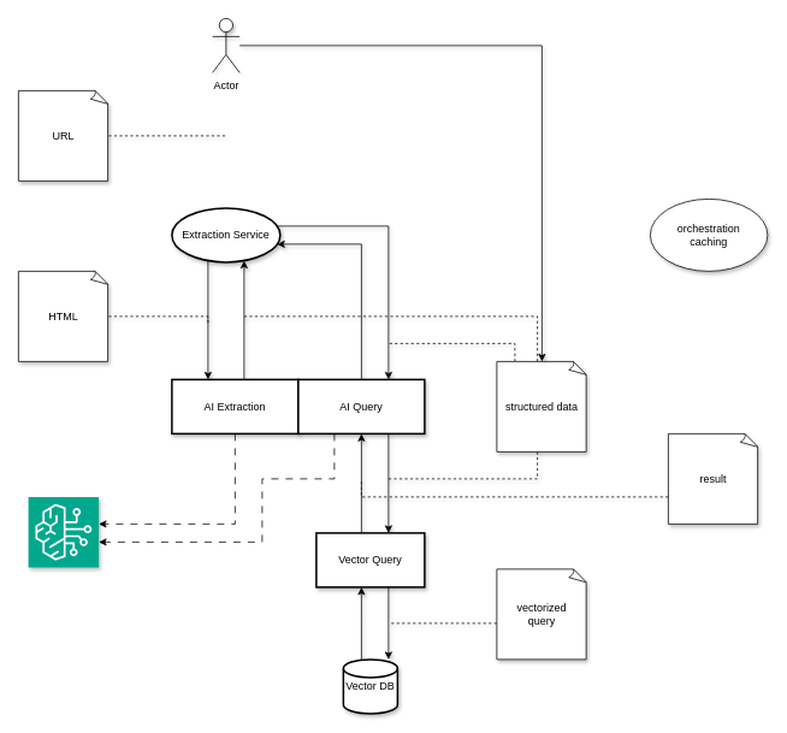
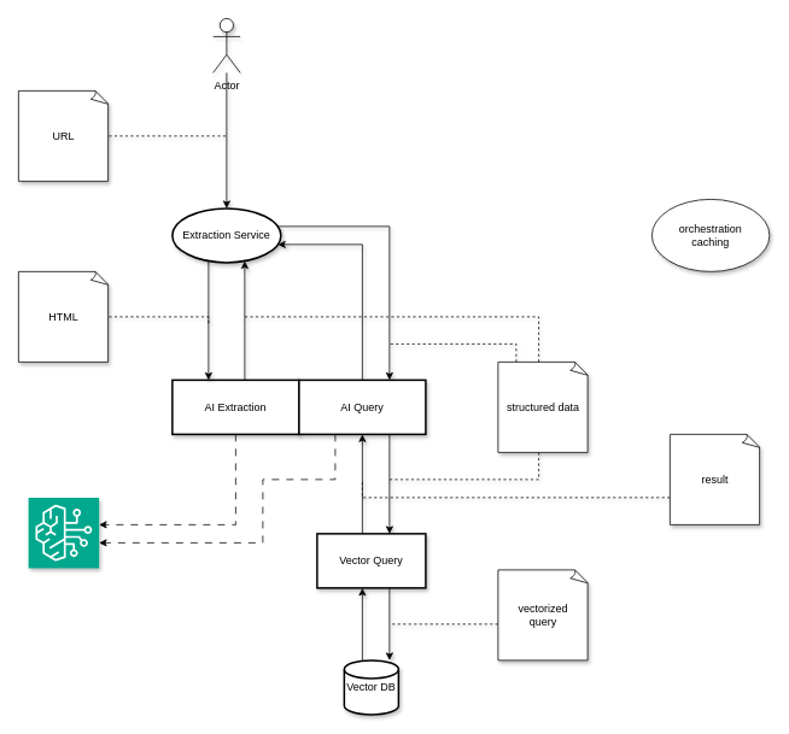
  <mxCell id="0" />
  <mxCell id="1" parent="0" />
  <mxCell id="2" style="edgeStyle=orthogonalEdgeStyle;rounded=0;orthogonalLoop=1;jettySize=auto;html=1;shadow=1;" parent="1" source="22" target="7" edge="1"><mxGeometry relative="1" as="geometry"><Array as="points"><mxPoint x="430" y="540" /><mxPoint x="430" y="540" /></Array></mxGeometry></mxCell>
  <mxCell id="3" style="edgeStyle=orthogonalEdgeStyle;rounded=0;orthogonalLoop=1;jettySize=auto;html=1;shadow=1;" parent="1" source="5" target="13" edge="1"><mxGeometry relative="1" as="geometry"><Array as="points"><mxPoint x="270" y="350" /><mxPoint x="270" y="350" /></Array></mxGeometry></mxCell>
  <mxCell id="4" style="edgeStyle=orthogonalEdgeStyle;rounded=0;orthogonalLoop=1;jettySize=auto;html=1;dashed=1;dashPattern=8 8;" parent="1" source="5" target="32" edge="1"><mxGeometry relative="1" as="geometry"><Array as="points"><mxPoint x="260" y="580" /></Array></mxGeometry></mxCell>
  <mxCell id="5" value="AI Extraction" style="whiteSpace=wrap;html=1;shadow=1;strokeWidth=2;" parent="1" vertex="1"><mxGeometry x="190" y="420" width="140" height="60" as="geometry" /></mxCell>
  <mxCell id="6" style="edgeStyle=orthogonalEdgeStyle;rounded=0;orthogonalLoop=1;jettySize=auto;html=1;shadow=1;" parent="1" source="7" target="22" edge="1"><mxGeometry relative="1" as="geometry"><Array as="points"><mxPoint x="400" y="540" /><mxPoint x="400" y="540" /></Array></mxGeometry></mxCell>
  <mxCell id="7" value="Vector Query" style="whiteSpace=wrap;html=1;shadow=1;strokeWidth=2;" parent="1" vertex="1"><mxGeometry x="350" y="590" width="120" height="60" as="geometry" /></mxCell>
  <mxCell id="8" style="edgeStyle=orthogonalEdgeStyle;rounded=0;orthogonalLoop=1;jettySize=auto;html=1;shadow=1;" parent="1" source="9" target="7" edge="1"><mxGeometry relative="1" as="geometry"><Array as="points"><mxPoint x="400" y="690" /><mxPoint x="400" y="690" /></Array></mxGeometry></mxCell>
  <mxCell id="9" value="Vector DB" style="strokeWidth=2;html=1;shape=mxgraph.flowchart.database;whiteSpace=wrap;shadow=1;" parent="1" vertex="1"><mxGeometry x="380" y="730" width="60" height="60" as="geometry" /></mxCell>
  <mxCell id="10" style="edgeStyle=orthogonalEdgeStyle;rounded=0;orthogonalLoop=1;jettySize=auto;html=1;shadow=1;" parent="1" source="7" edge="1"><mxGeometry relative="1" as="geometry"><mxPoint x="430" y="730" as="targetPoint" /><Array as="points"><mxPoint x="430" y="730" /></Array></mxGeometry></mxCell>
  <mxCell id="11" style="edgeStyle=orthogonalEdgeStyle;rounded=0;orthogonalLoop=1;jettySize=auto;html=1;shadow=1;" parent="1" source="13" target="5" edge="1"><mxGeometry relative="1" as="geometry"><Array as="points"><mxPoint x="230" y="360" /><mxPoint x="230" y="360" /></Array></mxGeometry></mxCell>
  <mxCell id="12" style="edgeStyle=orthogonalEdgeStyle;rounded=0;orthogonalLoop=1;jettySize=auto;html=1;shadow=1;" parent="1" source="13" target="22" edge="1"><mxGeometry relative="1" as="geometry"><Array as="points"><mxPoint x="430" y="250" /></Array></mxGeometry></mxCell>
  <mxCell id="13" value="Extraction Service" style="ellipse;whiteSpace=wrap;html=1;shadow=1;strokeWidth=2;" parent="1" vertex="1"><mxGeometry x="190" y="230" width="120" height="60" as="geometry" /></mxCell>
  <mxCell id="14" style="edgeStyle=orthogonalEdgeStyle;rounded=0;orthogonalLoop=1;jettySize=auto;html=1;dashed=1;strokeColor=default;align=center;verticalAlign=middle;fontFamily=Helvetica;fontSize=11;fontColor=default;labelBackgroundColor=default;endArrow=none;endFill=0;shadow=1;" parent="1" source="15" edge="1"><mxGeometry relative="1" as="geometry"><mxPoint x="250" y="150" as="targetPoint" /><Array as="points"><mxPoint x="230" y="150" /></Array></mxGeometry></mxCell>
  <mxCell id="15" value="URL" style="whiteSpace=wrap;html=1;shape=mxgraph.basic.document;shadow=1;" parent="1" vertex="1"><mxGeometry x="20" y="100" width="100" height="100" as="geometry" /></mxCell>
  <mxCell id="16" style="edgeStyle=orthogonalEdgeStyle;rounded=0;orthogonalLoop=1;jettySize=auto;html=1;dashed=1;strokeColor=default;align=center;verticalAlign=middle;fontFamily=Helvetica;fontSize=11;fontColor=default;labelBackgroundColor=default;endArrow=none;startArrow=none;startFill=0;endFill=0;shadow=1;" parent="1" source="17" edge="1"><mxGeometry relative="1" as="geometry"><mxPoint x="230" y="360" as="targetPoint" /><Array as="points"><mxPoint x="230" y="350" /></Array></mxGeometry></mxCell>
  <mxCell id="17" value="HTML" style="whiteSpace=wrap;html=1;shape=mxgraph.basic.document;shadow=1;" parent="1" vertex="1"><mxGeometry x="20" y="300" width="100" height="100" as="geometry" /></mxCell>
  <mxCell id="18" style="edgeStyle=orthogonalEdgeStyle;rounded=0;orthogonalLoop=1;jettySize=auto;html=1;dashed=1;strokeColor=default;align=center;verticalAlign=middle;fontFamily=Helvetica;fontSize=11;fontColor=default;labelBackgroundColor=default;endArrow=none;endFill=0;shadow=1;" parent="1" source="19" edge="1"><mxGeometry relative="1" as="geometry"><mxPoint x="430" y="690" as="targetPoint" /><Array as="points"><mxPoint x="595" y="690" /></Array></mxGeometry></mxCell>
  <mxCell id="19" value="vectorized&lt;br&gt;query" style="whiteSpace=wrap;html=1;shape=mxgraph.basic.document;shadow=1;" parent="1" vertex="1"><mxGeometry x="550" y="630" width="100" height="100" as="geometry" /></mxCell>
  <mxCell id="20" style="edgeStyle=orthogonalEdgeStyle;rounded=0;orthogonalLoop=1;jettySize=auto;html=1;shadow=1;" parent="1" source="22" target="13" edge="1"><mxGeometry relative="1" as="geometry"><Array as="points"><mxPoint x="400" y="270" /></Array></mxGeometry></mxCell>
  <mxCell id="21" style="edgeStyle=orthogonalEdgeStyle;rounded=0;orthogonalLoop=1;jettySize=auto;html=1;dashed=1;dashPattern=8 8;" parent="1" source="22" target="32" edge="1"><mxGeometry relative="1" as="geometry"><Array as="points"><mxPoint x="370" y="530" /><mxPoint x="290" y="530" /><mxPoint x="290" y="600" /></Array></mxGeometry></mxCell>
  <mxCell id="22" value="AI Query" style="whiteSpace=wrap;html=1;shadow=1;strokeWidth=2;" parent="1" vertex="1"><mxGeometry x="330" y="420" width="140" height="60" as="geometry" /></mxCell>
  <mxCell id="23" value="orchestration&lt;br&gt;caching" style="ellipse;whiteSpace=wrap;html=1;shadow=1;" parent="1" vertex="1"><mxGeometry x="720" y="220" width="130" height="80" as="geometry" /></mxCell>
  <mxCell id="24" style="edgeStyle=orthogonalEdgeStyle;rounded=0;orthogonalLoop=1;jettySize=auto;html=1;dashed=1;strokeColor=default;align=center;verticalAlign=middle;fontFamily=Helvetica;fontSize=11;fontColor=default;labelBackgroundColor=default;endArrow=none;endFill=0;shadow=1;" parent="1" source="27" edge="1"><mxGeometry relative="1" as="geometry"><mxPoint x="270" y="350" as="targetPoint" /><Array as="points"><mxPoint x="595" y="350" /><mxPoint x="270" y="350" /></Array></mxGeometry></mxCell>
  <mxCell id="25" style="edgeStyle=orthogonalEdgeStyle;rounded=0;orthogonalLoop=1;jettySize=auto;html=1;dashed=1;strokeColor=default;align=center;verticalAlign=middle;fontFamily=Helvetica;fontSize=11;fontColor=default;labelBackgroundColor=default;endArrow=none;endFill=0;shadow=1;" parent="1" source="27" edge="1"><mxGeometry relative="1" as="geometry"><mxPoint x="430" y="380" as="targetPoint" /><Array as="points"><mxPoint x="570" y="380" /></Array></mxGeometry></mxCell>
  <mxCell id="26" style="edgeStyle=orthogonalEdgeStyle;rounded=0;orthogonalLoop=1;jettySize=auto;html=1;dashed=1;strokeColor=default;align=center;verticalAlign=middle;fontFamily=Helvetica;fontSize=11;fontColor=default;labelBackgroundColor=default;endArrow=none;endFill=0;shadow=1;" parent="1" source="27" edge="1"><mxGeometry relative="1" as="geometry"><mxPoint x="430" y="530" as="targetPoint" /><Array as="points"><mxPoint x="595" y="530" /></Array></mxGeometry></mxCell>
  <mxCell id="27" value="structured data" style="whiteSpace=wrap;html=1;shape=mxgraph.basic.document;shadow=1;strokeColor=default;align=center;verticalAlign=middle;fontFamily=Helvetica;fontSize=12;fontColor=default;fillColor=default;" parent="1" vertex="1"><mxGeometry x="550" y="400" width="100" height="100" as="geometry" /></mxCell>
  <mxCell id="28" style="edgeStyle=orthogonalEdgeStyle;rounded=0;orthogonalLoop=1;jettySize=auto;html=1;dashed=1;strokeColor=default;align=center;verticalAlign=middle;fontFamily=Helvetica;fontSize=11;fontColor=default;labelBackgroundColor=default;endArrow=none;endFill=0;shadow=1;" parent="1" source="29" edge="1"><mxGeometry relative="1" as="geometry"><mxPoint x="400" y="530" as="targetPoint" /><Array as="points"><mxPoint x="400" y="550" /></Array></mxGeometry></mxCell>
  <mxCell id="29" value="result" style="whiteSpace=wrap;html=1;shape=mxgraph.basic.document;shadow=1;" parent="1" vertex="1"><mxGeometry x="740" y="480" width="100" height="100" as="geometry" /></mxCell>
- <mxCell id="30" style="edgeStyle=orthogonalEdgeStyle;rounded=0;orthogonalLoop=1;jettySize=auto;html=1;shadow=1;" parent="1" source="31" target="27" edge="1"><mxGeometry relative="1" as="geometry" /></mxCell>
+ <mxCell id="30" style="edgeStyle=orthogonalEdgeStyle;rounded=0;orthogonalLoop=1;jettySize=auto;html=1;entryX=0.5;entryY=0;entryDx=0;entryDy=0;shadow=1;" parent="1" source="31" target="13" edge="1"><mxGeometry relative="1" as="geometry" /></mxCell>
  <mxCell id="31" value="Actor" style="shape=umlActor;verticalLabelPosition=bottom;verticalAlign=top;html=1;outlineConnect=0;shadow=1;" parent="1" vertex="1"><mxGeometry x="235" y="20" width="30" height="60" as="geometry" /></mxCell>
  <mxCell id="32" value="" style="sketch=0;points=[[0,0,0],[0.25,0,0],[0.5,0,0],[0.75,0,0],[1,0,0],[0,1,0],[0.25,1,0],[0.5,1,0],[0.75,1,0],[1,1,0],[0,0.25,0],[0,0.5,0],[0,0.75,0],[1,0.25,0],[1,0.5,0],[1,0.75,0]];outlineConnect=0;fontColor=#232F3E;fillColor=#01A88D;strokeColor=#ffffff;dashed=0;verticalLabelPosition=bottom;verticalAlign=top;align=center;html=1;fontSize=12;fontStyle=0;aspect=fixed;shape=mxgraph.aws4.resourceIcon;resIcon=mxgraph.aws4.bedrock;shadow=1;" parent="1" vertex="1"><mxGeometry x="31" y="550" width="78" height="78" as="geometry" /></mxCell>
